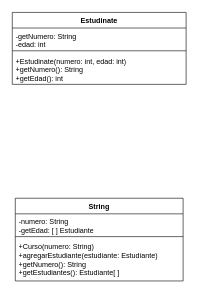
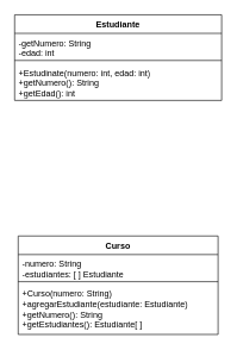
  <mxCell id="0" />
  <mxCell id="1" parent="0" />
- <mxCell id="2" value="Estudinate" style="swimlane;fontStyle=1;align=center;verticalAlign=top;childLayout=stackLayout;horizontal=1;startSize=26;horizontalStack=0;resizeParent=1;resizeParentMax=0;resizeLast=0;collapsible=1;marginBottom=0;whiteSpace=wrap;html=1;" parent="1" vertex="1"><mxGeometry x="20" y="20" width="290" height="120" as="geometry" /></mxCell>
+ <mxCell id="2" value="Estudiante" style="swimlane;fontStyle=1;align=center;verticalAlign=top;childLayout=stackLayout;horizontal=1;startSize=26;horizontalStack=0;resizeParent=1;resizeParentMax=0;resizeLast=0;collapsible=1;marginBottom=0;whiteSpace=wrap;html=1;" parent="1" vertex="1"><mxGeometry x="20" y="20" width="290" height="120" as="geometry" /></mxCell>
  <mxCell id="3" value="-getNumero: String&lt;br&gt;-edad: int" style="text;strokeColor=none;fillColor=none;align=left;verticalAlign=top;spacingLeft=4;spacingRight=4;overflow=hidden;rotatable=0;points=[[0,0.5],[1,0.5]];portConstraint=eastwest;whiteSpace=wrap;html=1;" parent="2" vertex="1"><mxGeometry y="26" width="290" height="34" as="geometry" /></mxCell>
  <mxCell id="4" value="" style="line;strokeWidth=1;fillColor=none;align=left;verticalAlign=middle;spacingTop=-1;spacingLeft=3;spacingRight=3;rotatable=0;labelPosition=right;points=[];portConstraint=eastwest;strokeColor=inherit;" parent="2" vertex="1"><mxGeometry y="60" width="290" height="8" as="geometry" /></mxCell>
  <mxCell id="5" value="+Estudinate(numero: int, edad: int)&lt;br&gt;+getNumero(): String&lt;br&gt;+getEdad(): int" style="text;strokeColor=none;fillColor=none;align=left;verticalAlign=top;spacingLeft=4;spacingRight=4;overflow=hidden;rotatable=0;points=[[0,0.5],[1,0.5]];portConstraint=eastwest;whiteSpace=wrap;html=1;" parent="2" vertex="1"><mxGeometry y="68" width="290" height="52" as="geometry" /></mxCell>
- <mxCell id="6" value="String" style="swimlane;fontStyle=1;align=center;verticalAlign=top;childLayout=stackLayout;horizontal=1;startSize=26;horizontalStack=0;resizeParent=1;resizeParentMax=0;resizeLast=0;collapsible=1;marginBottom=0;whiteSpace=wrap;html=1;" parent="1" vertex="1"><mxGeometry x="25" y="330" width="280" height="138" as="geometry" /></mxCell>
- <mxCell id="7" value="-numero: String&lt;div&gt;-getEdad: [ ] Estudiante&lt;/div&gt;" style="text;strokeColor=none;fillColor=none;align=left;verticalAlign=top;spacingLeft=4;spacingRight=4;overflow=hidden;rotatable=0;points=[[0,0.5],[1,0.5]];portConstraint=eastwest;whiteSpace=wrap;html=1;" parent="6" vertex="1"><mxGeometry y="26" width="280" height="34" as="geometry" /></mxCell>
+ <mxCell id="6" value="Curso" style="swimlane;fontStyle=1;align=center;verticalAlign=top;childLayout=stackLayout;horizontal=1;startSize=26;horizontalStack=0;resizeParent=1;resizeParentMax=0;resizeLast=0;collapsible=1;marginBottom=0;whiteSpace=wrap;html=1;" parent="1" vertex="1"><mxGeometry x="25" y="330" width="280" height="138" as="geometry" /></mxCell>
+ <mxCell id="7" value="-numero: String&lt;div&gt;-estudiantes: [ ] Estudiante&lt;/div&gt;" style="text;strokeColor=none;fillColor=none;align=left;verticalAlign=top;spacingLeft=4;spacingRight=4;overflow=hidden;rotatable=0;points=[[0,0.5],[1,0.5]];portConstraint=eastwest;whiteSpace=wrap;html=1;" parent="6" vertex="1"><mxGeometry y="26" width="280" height="34" as="geometry" /></mxCell>
  <mxCell id="8" value="" style="line;strokeWidth=1;fillColor=none;align=left;verticalAlign=middle;spacingTop=-1;spacingLeft=3;spacingRight=3;rotatable=0;labelPosition=right;points=[];portConstraint=eastwest;strokeColor=inherit;" parent="6" vertex="1"><mxGeometry y="60" width="280" height="8" as="geometry" /></mxCell>
  <mxCell id="9" value="+Curso(numero: String)&lt;br&gt;+agregarEstudiante(estudiante: Estudiante)&lt;br&gt;+getNumero(): String&lt;br&gt;+getEstudiantes(): Estudiante[ ]" style="text;strokeColor=none;fillColor=none;align=left;verticalAlign=top;spacingLeft=4;spacingRight=4;overflow=hidden;rotatable=0;points=[[0,0.5],[1,0.5]];portConstraint=eastwest;whiteSpace=wrap;html=1;" parent="6" vertex="1"><mxGeometry y="68" width="280" height="70" as="geometry" /></mxCell>
